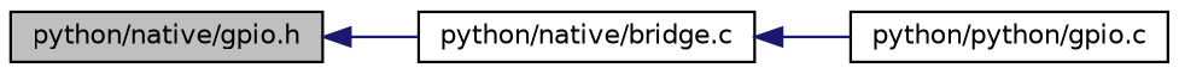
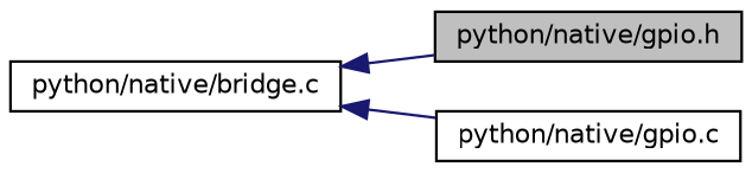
  digraph {
    rankdir=LR
    node [color=black fillcolor=white fontname=Helvetica fontsize=10 shape=record style=filled]
    edge [color=midnightblue dir=back fontname=Helvetica fontsize=10 labelfontname=Helvetica labelfontsize=10 style=solid]
    n1 [fillcolor=grey75 fontcolor=black height=0.2 label="python/native/gpio.h" width=0.4]
    n2 [height=0.2 label="python/native/bridge.c" width=0.4]
-   n3 [height=0.2 label="python/python/gpio.c" width=0.4]
-   n1 -> n2
+   n3 [height=0.2 label="python/native/gpio.c" width=0.4]
+   n2 -> n1
    n2 -> n3
  }
